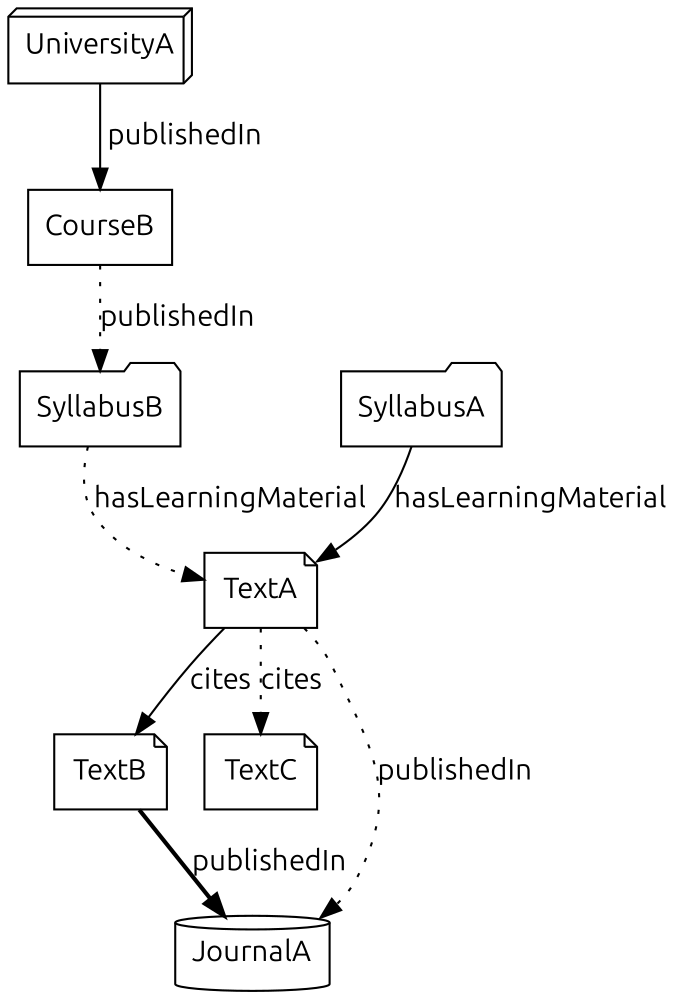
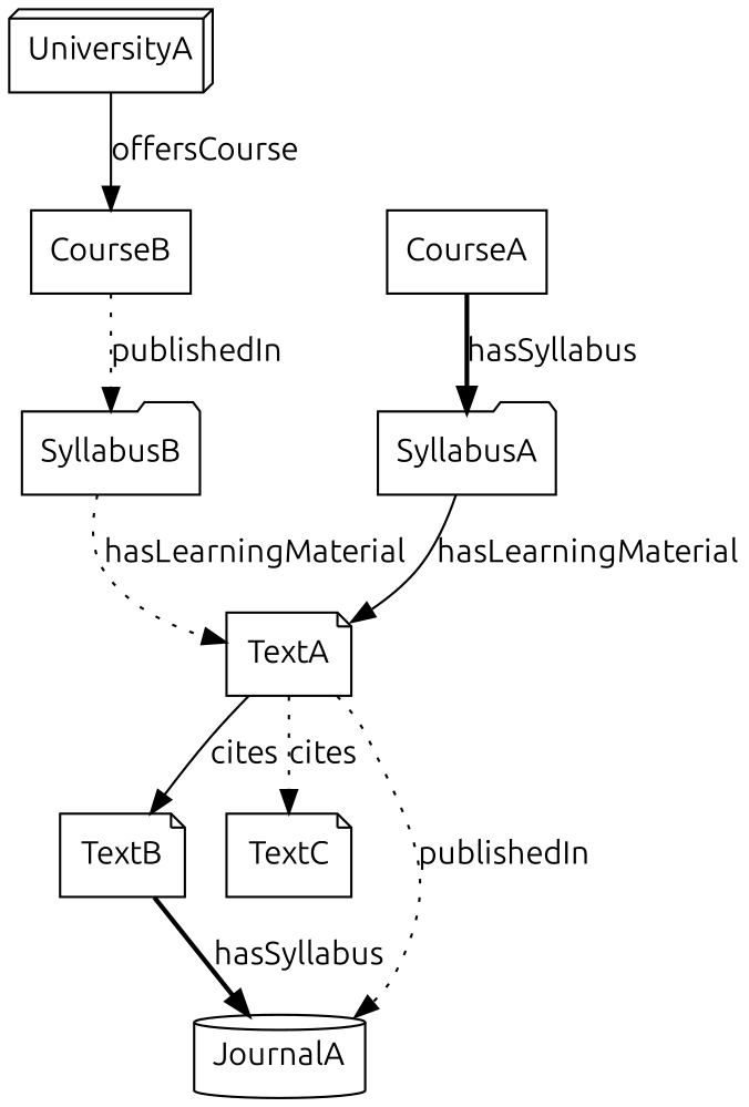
  digraph {
    fontname=Ubuntu
    node [fontname=Ubuntu shape=note]
    edge [fontname=Ubuntu style=dotted]
    UniversityA [shape=box3d]
    CourseB [shape=box]
+   CourseA [shape=box]
    SyllabusA [shape=folder]
    SyllabusB [shape=folder]
    TextA
    TextB
    TextC
    JournalA [shape=cylinder]
-   UniversityA -> CourseB [label=publishedIn style=solid]
+   UniversityA -> CourseB [label=offersCourse style=solid]
    CourseB -> SyllabusB [label=publishedIn]
+   CourseA -> SyllabusA [label=hasSyllabus style=bold]
    SyllabusA -> TextA [label=hasLearningMaterial style=solid]
    SyllabusB -> TextA [label=hasLearningMaterial]
    TextA -> TextB [label=cites style=solid]
    TextA -> TextC [label=cites]
    TextA -> JournalA [label=publishedIn]
-   TextB -> JournalA [label=publishedIn style=bold]
+   TextB -> JournalA [label=hasSyllabus style=bold]
  }
